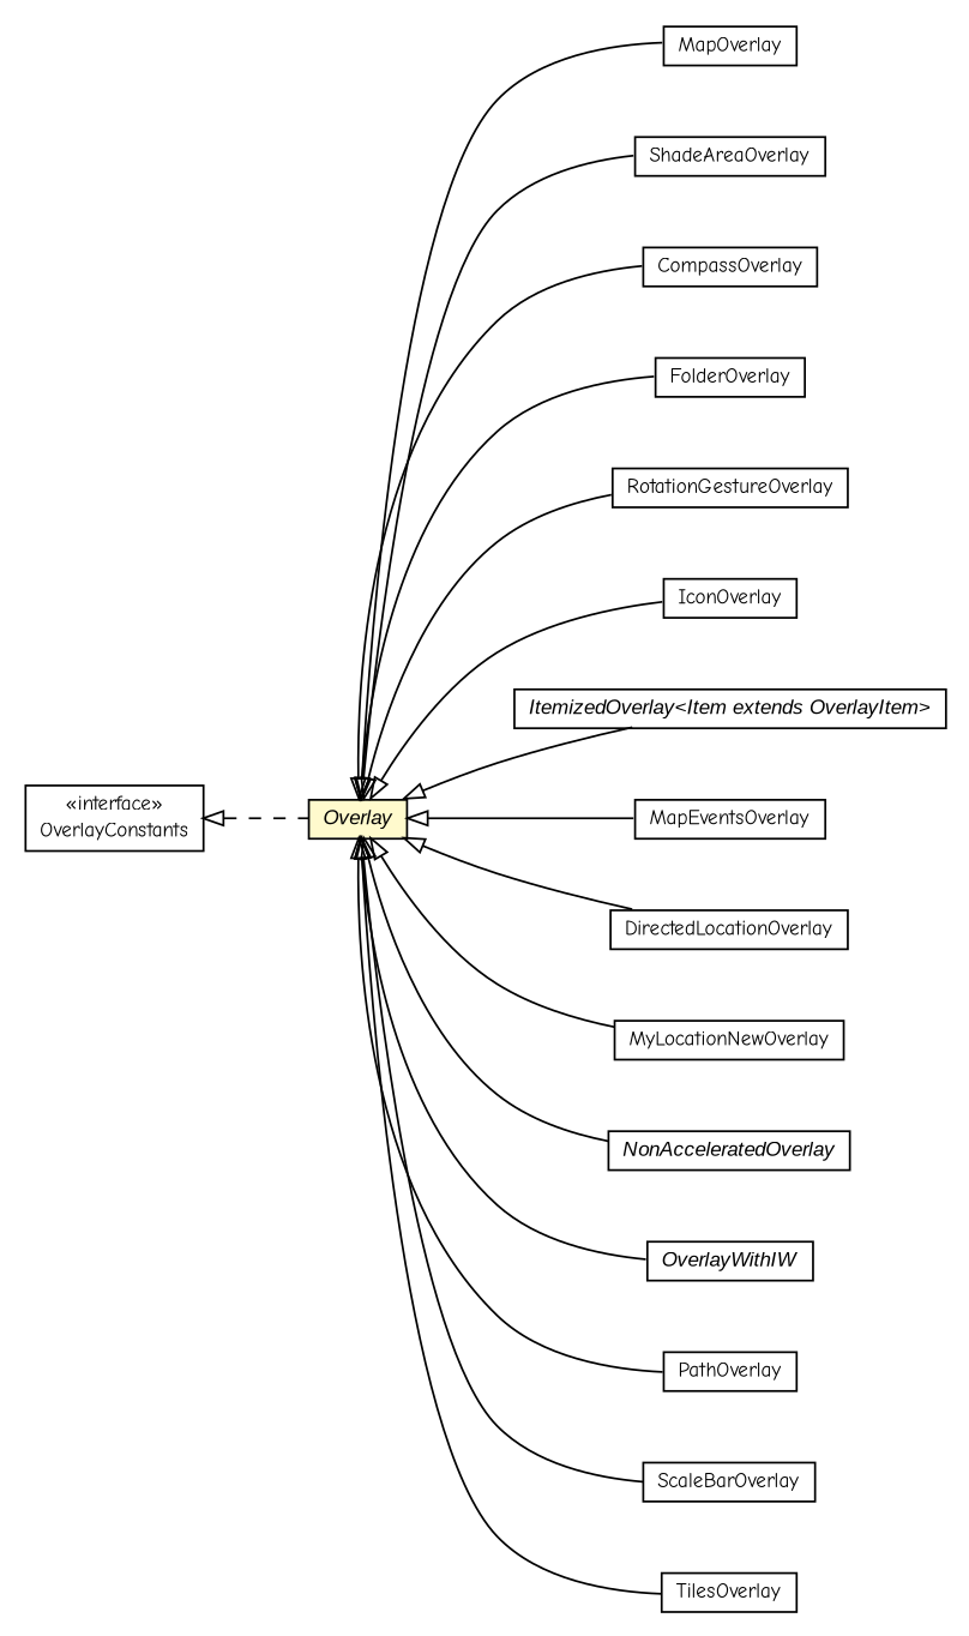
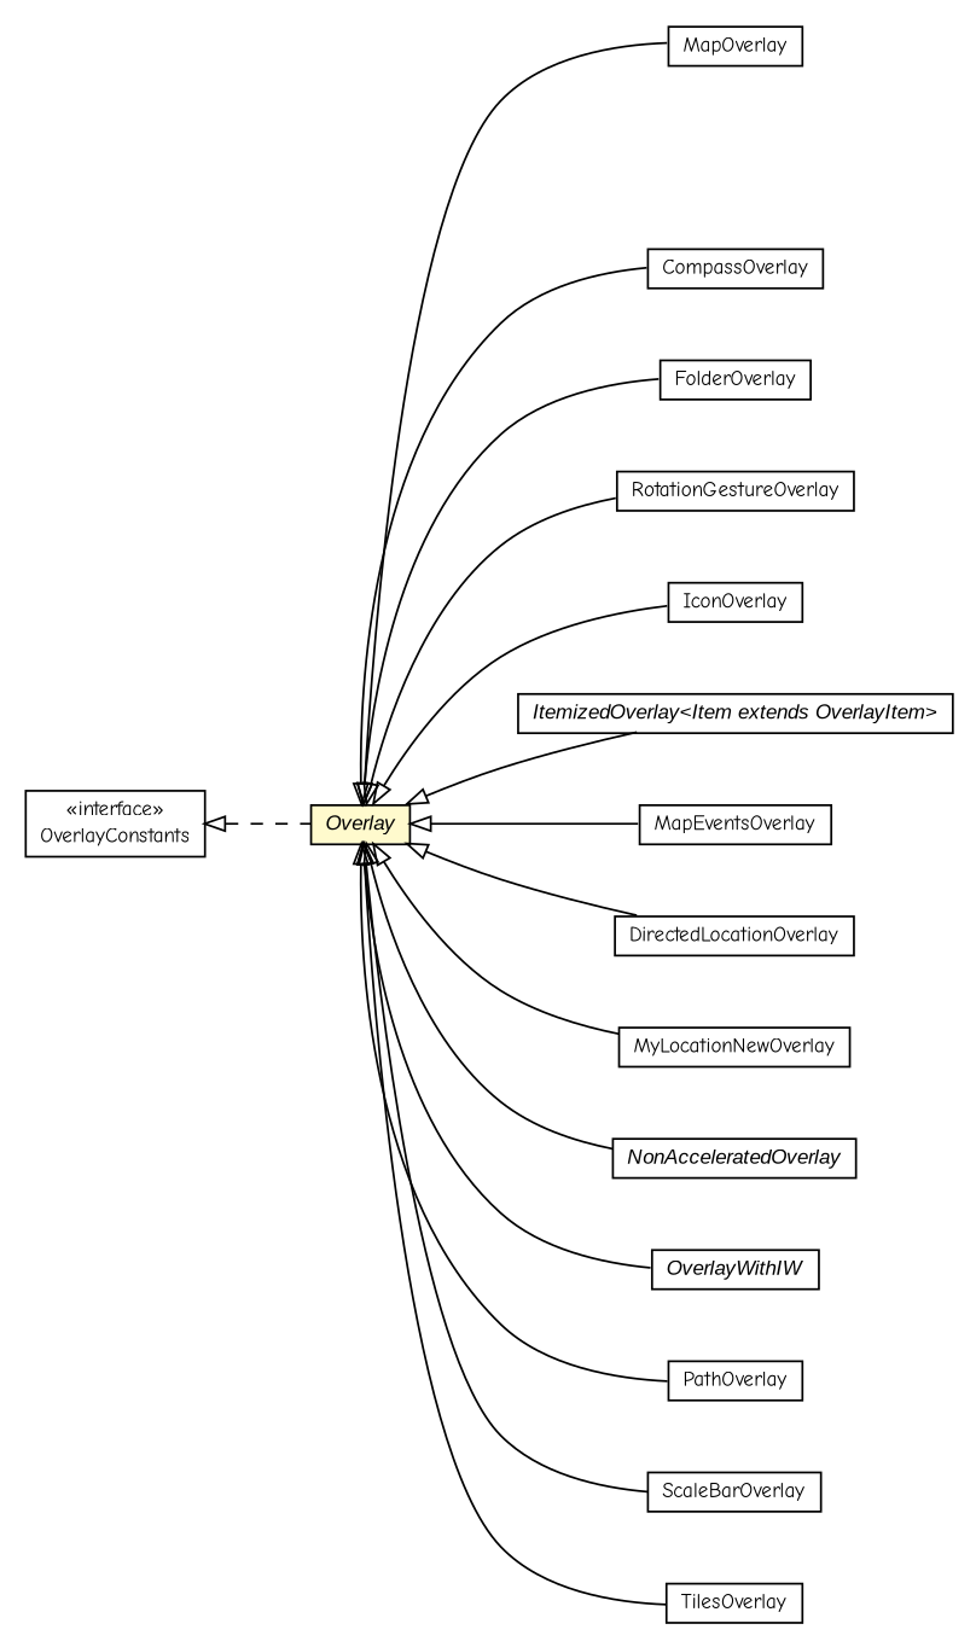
  digraph {
    fontname="Comic Neue"
    nodesep=0.25
    rankdir=LR
    ranksep=0.5
    node [fontcolor=black fontname="Comic Neue" fontsize=10.0 shape=plaintext]
    edge [arrowtail=empty dir=back fontname="Comic Neue" fontsize=10 headport=p labelfontname=arial labelfontsize=10 tailport=p]
    n1 [label=<<table title="org.osmdroid.bugtestfragments.Bug82WinDeath.MapOverlay" border="0" cellborder="1" cellspacing="0" cellpadding="2" port="p" href="../../bugtestfragments/Bug82WinDeath.MapOverlay.html"> 		<tr><td><table border="0" cellspacing="0" cellpadding="1"> <tr><td align="center" balign="center"> MapOverlay </td></tr> 		</table></td></tr> 		</table>>]
-   n2 [label=<<table title="org.osmdroid.samplefragments.events.SampleLimitedScrollArea.ShadeAreaOverlay" border="0" cellborder="1" cellspacing="0" cellpadding="2" port="p" href="../../samplefragments/events/SampleLimitedScrollArea.ShadeAreaOverlay.html"> 		<tr><td><table border="0" cellspacing="0" cellpadding="1"> <tr><td align="center" balign="center"> ShadeAreaOverlay </td></tr> 		</table></td></tr> 		</table>>]
    n3 [label=<<table title="org.osmdroid.views.overlay.compass.CompassOverlay" border="0" cellborder="1" cellspacing="0" cellpadding="2" port="p" href="./compass/CompassOverlay.html"> 		<tr><td><table border="0" cellspacing="0" cellpadding="1"> <tr><td align="center" balign="center"> CompassOverlay </td></tr> 		</table></td></tr> 		</table>>]
    n4 [label=<<table title="org.osmdroid.views.overlay.FolderOverlay" border="0" cellborder="1" cellspacing="0" cellpadding="2" port="p" href="./FolderOverlay.html"> 		<tr><td><table border="0" cellspacing="0" cellpadding="1"> <tr><td align="center" balign="center"> FolderOverlay </td></tr> 		</table></td></tr> 		</table>>]
    n5 [label=<<table title="org.osmdroid.views.overlay.gestures.RotationGestureOverlay" border="0" cellborder="1" cellspacing="0" cellpadding="2" port="p" href="./gestures/RotationGestureOverlay.html"> 		<tr><td><table border="0" cellspacing="0" cellpadding="1"> <tr><td align="center" balign="center"> RotationGestureOverlay </td></tr> 		</table></td></tr> 		</table>>]
    n6 [label=<<table title="org.osmdroid.views.overlay.IconOverlay" border="0" cellborder="1" cellspacing="0" cellpadding="2" port="p" href="./IconOverlay.html"> 		<tr><td><table border="0" cellspacing="0" cellpadding="1"> <tr><td align="center" balign="center"> IconOverlay </td></tr> 		</table></td></tr> 		</table>>]
    n7 [label=<<table title="org.osmdroid.views.overlay.ItemizedOverlay" border="0" cellborder="1" cellspacing="0" cellpadding="2" port="p" href="./ItemizedOverlay.html"> 		<tr><td><table border="0" cellspacing="0" cellpadding="1"> <tr><td align="center" balign="center"><font face="arial italic"> ItemizedOverlay&lt;Item extends OverlayItem&gt; </font></td></tr> 		</table></td></tr> 		</table>>]
    n8 [label=<<table title="org.osmdroid.views.overlay.MapEventsOverlay" border="0" cellborder="1" cellspacing="0" cellpadding="2" port="p" href="./MapEventsOverlay.html"> 		<tr><td><table border="0" cellspacing="0" cellpadding="1"> <tr><td align="center" balign="center"> MapEventsOverlay </td></tr> 		</table></td></tr> 		</table>>]
    n9 [label=<<table title="org.osmdroid.views.overlay.mylocation.DirectedLocationOverlay" border="0" cellborder="1" cellspacing="0" cellpadding="2" port="p" href="./mylocation/DirectedLocationOverlay.html"> 		<tr><td><table border="0" cellspacing="0" cellpadding="1"> <tr><td align="center" balign="center"> DirectedLocationOverlay </td></tr> 		</table></td></tr> 		</table>>]
    n10 [label=<<table title="org.osmdroid.views.overlay.mylocation.MyLocationNewOverlay" border="0" cellborder="1" cellspacing="0" cellpadding="2" port="p" href="./mylocation/MyLocationNewOverlay.html"> 		<tr><td><table border="0" cellspacing="0" cellpadding="1"> <tr><td align="center" balign="center"> MyLocationNewOverlay </td></tr> 		</table></td></tr> 		</table>>]
    n11 [label=<<table title="org.osmdroid.views.overlay.NonAcceleratedOverlay" border="0" cellborder="1" cellspacing="0" cellpadding="2" port="p" href="./NonAcceleratedOverlay.html"> 		<tr><td><table border="0" cellspacing="0" cellpadding="1"> <tr><td align="center" balign="center"><font face="arial italic"> NonAcceleratedOverlay </font></td></tr> 		</table></td></tr> 		</table>>]
    n12 [label=<<table title="org.osmdroid.views.overlay.Overlay" border="0" cellborder="1" cellspacing="0" cellpadding="2" port="p" bgcolor="lemonChiffon" href="./Overlay.html"> 		<tr><td><table border="0" cellspacing="0" cellpadding="1"> <tr><td align="center" balign="center"><font face="arial italic"> Overlay </font></td></tr> 		</table></td></tr> 		</table>>]
    n13 [label=<<table title="org.osmdroid.views.overlay.OverlayWithIW" border="0" cellborder="1" cellspacing="0" cellpadding="2" port="p" href="./OverlayWithIW.html"> 		<tr><td><table border="0" cellspacing="0" cellpadding="1"> <tr><td align="center" balign="center"><font face="arial italic"> OverlayWithIW </font></td></tr> 		</table></td></tr> 		</table>>]
    n14 [label=<<table title="org.osmdroid.views.overlay.PathOverlay" border="0" cellborder="1" cellspacing="0" cellpadding="2" port="p" href="./PathOverlay.html"> 		<tr><td><table border="0" cellspacing="0" cellpadding="1"> <tr><td align="center" balign="center"> PathOverlay </td></tr> 		</table></td></tr> 		</table>>]
    n15 [label=<<table title="org.osmdroid.views.overlay.ScaleBarOverlay" border="0" cellborder="1" cellspacing="0" cellpadding="2" port="p" href="./ScaleBarOverlay.html"> 		<tr><td><table border="0" cellspacing="0" cellpadding="1"> <tr><td align="center" balign="center"> ScaleBarOverlay </td></tr> 		</table></td></tr> 		</table>>]
    n16 [label=<<table title="org.osmdroid.views.overlay.TilesOverlay" border="0" cellborder="1" cellspacing="0" cellpadding="2" port="p" href="./TilesOverlay.html"> 		<tr><td><table border="0" cellspacing="0" cellpadding="1"> <tr><td align="center" balign="center"> TilesOverlay </td></tr> 		</table></td></tr> 		</table>>]
    n17 [label=<<table title="org.osmdroid.views.util.constants.OverlayConstants" border="0" cellborder="1" cellspacing="0" cellpadding="2" port="p" href="../util/constants/OverlayConstants.html"> 		<tr><td><table border="0" cellspacing="0" cellpadding="1"> <tr><td align="center" balign="center"> &#171;interface&#187; </td></tr> <tr><td align="center" balign="center"> OverlayConstants </td></tr> 		</table></td></tr> 		</table>>]
    n12 -> n1
-   n12 -> n2
    n12 -> n3
    n12 -> n4
    n12 -> n5
    n12 -> n6
    n12 -> n7
    n12 -> n8
    n12 -> n9
    n12 -> n10
    n12 -> n11
    n12 -> n13
    n12 -> n14
    n12 -> n15
    n12 -> n16
    n17 -> n12 [style=dashed]
  }
